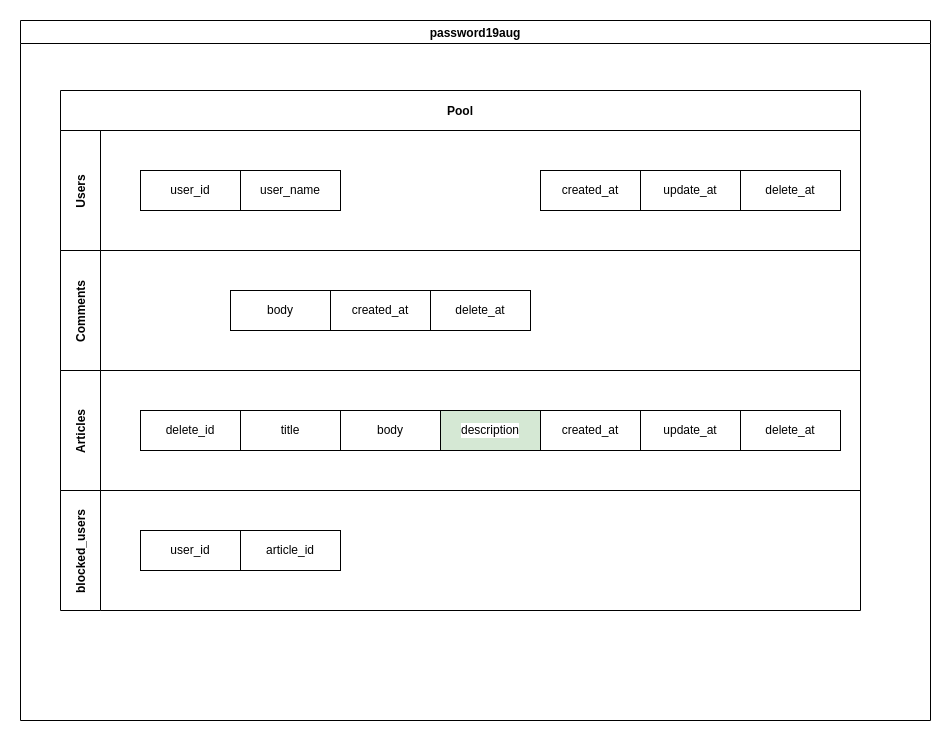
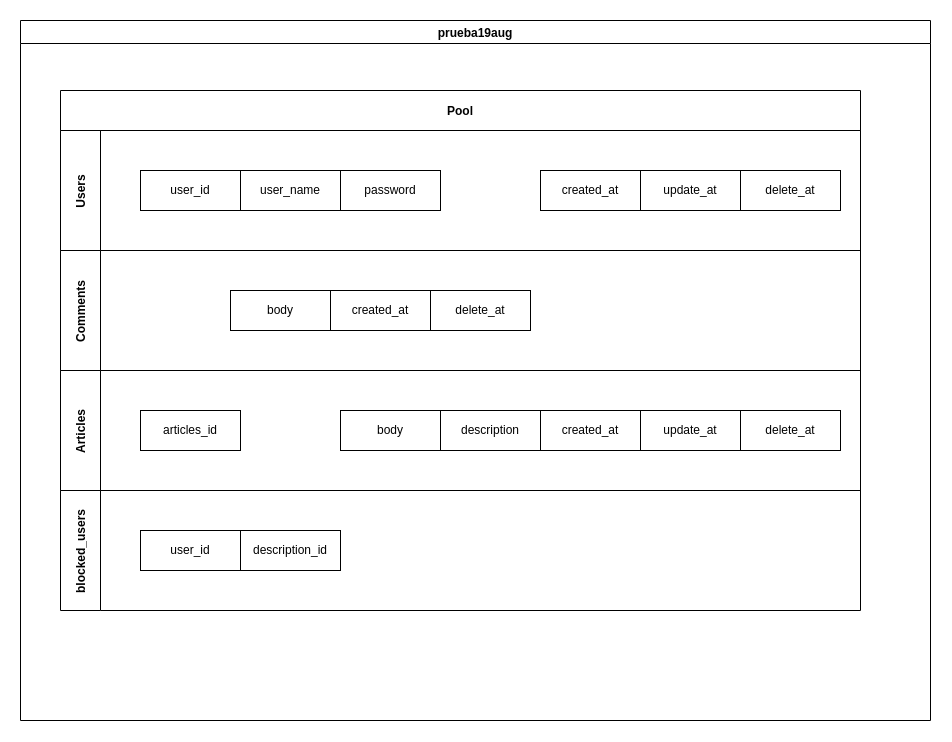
  <mxCell id="0" />
  <mxCell id="1" parent="0" />
- <mxCell id="2" value="password19aug" style="swimlane;labelBackgroundColor=default;" vertex="1" parent="1"><mxGeometry x="20" y="20" width="910" height="700" as="geometry" /></mxCell>
+ <mxCell id="2" value="prueba19aug" style="swimlane;labelBackgroundColor=default;" vertex="1" parent="1"><mxGeometry x="20" y="20" width="910" height="700" as="geometry" /></mxCell>
  <mxCell id="3" value="Pool" style="swimlane;childLayout=stackLayout;resizeParent=1;resizeParentMax=0;horizontal=1;startSize=40;horizontalStack=0;labelBackgroundColor=default;" vertex="1" parent="2"><mxGeometry x="40" y="70" width="800" height="400" as="geometry" /></mxCell>
  <mxCell id="4" value="Users" style="swimlane;startSize=40;horizontal=0;labelBackgroundColor=default;" vertex="1" parent="3"><mxGeometry y="40" width="800" height="120" as="geometry" /></mxCell>
  <mxCell id="5" value="user_id" style="whiteSpace=wrap;html=1;align=center;labelBackgroundColor=default;" vertex="1" parent="4"><mxGeometry x="80" y="40" width="100" height="40" as="geometry" /></mxCell>
  <mxCell id="6" value="user_name&lt;span style=&quot;color: rgba(0 , 0 , 0 , 0) ; font-family: monospace ; font-size: 0px&quot;&gt;%3CmxGraphModel%3E%3Croot%3E%3CmxCell%20id%3D%220%22%2F%3E%3CmxCell%20id%3D%221%22%20parent%3D%220%22%2F%3E%3CmxCell%20id%3D%222%22%20value%3D%22user_id%22%20style%3D%22whiteSpace%3Dwrap%3Bhtml%3D1%3Balign%3Dcenter%3BlabelBackgroundColor%3Ddefault%3B%22%20vertex%3D%221%22%20parent%3D%221%22%3E%3CmxGeometry%20x%3D%22240%22%20y%3D%22200%22%20width%3D%22100%22%20height%3D%2240%22%20as%3D%22geometry%22%2F%3E%3C%2FmxCell%3E%3C%2Froot%3E%3C%2FmxGraphModel%3E&lt;/span&gt;" style="whiteSpace=wrap;html=1;align=center;labelBackgroundColor=default;" vertex="1" parent="4"><mxGeometry x="180" y="40" width="100" height="40" as="geometry" /></mxCell>
+ <mxCell id="7" value="password" style="whiteSpace=wrap;html=1;align=center;labelBackgroundColor=default;" vertex="1" parent="4"><mxGeometry x="280" y="40" width="100" height="40" as="geometry" /></mxCell>
  <mxCell id="8" value="created_at" style="whiteSpace=wrap;html=1;align=center;labelBackgroundColor=default;" vertex="1" parent="4"><mxGeometry x="480" y="40" width="100" height="40" as="geometry" /></mxCell>
  <mxCell id="9" value="update_at" style="whiteSpace=wrap;html=1;align=center;labelBackgroundColor=default;" vertex="1" parent="4"><mxGeometry x="580" y="40" width="100" height="40" as="geometry" /></mxCell>
  <mxCell id="10" value="delete_at" style="whiteSpace=wrap;html=1;align=center;labelBackgroundColor=default;" vertex="1" parent="4"><mxGeometry x="680" y="40" width="100" height="40" as="geometry" /></mxCell>
  <mxCell id="11" value="Comments" style="swimlane;startSize=40;horizontal=0;labelBackgroundColor=default;" vertex="1" parent="3"><mxGeometry y="160" width="800" height="120" as="geometry" /></mxCell>
  <mxCell id="12" value="body" style="whiteSpace=wrap;html=1;align=center;labelBackgroundColor=default;" vertex="1" parent="11"><mxGeometry x="170" y="40" width="100" height="40" as="geometry" /></mxCell>
  <mxCell id="13" value="created_at" style="whiteSpace=wrap;html=1;align=center;labelBackgroundColor=default;" vertex="1" parent="11"><mxGeometry x="270" y="40" width="100" height="40" as="geometry" /></mxCell>
  <mxCell id="14" value="delete_at" style="whiteSpace=wrap;html=1;align=center;labelBackgroundColor=default;" vertex="1" parent="11"><mxGeometry x="370" y="40" width="100" height="40" as="geometry" /></mxCell>
  <mxCell id="15" value="Articles" style="swimlane;startSize=40;horizontal=0;labelBackgroundColor=default;" vertex="1" parent="3"><mxGeometry y="280" width="800" height="120" as="geometry" /></mxCell>
- <mxCell id="16" value="delete_id" style="whiteSpace=wrap;html=1;align=center;labelBackgroundColor=default;" vertex="1" parent="15"><mxGeometry x="80" y="40" width="100" height="40" as="geometry" /></mxCell>
- <mxCell id="17" value="title" style="whiteSpace=wrap;html=1;align=center;labelBackgroundColor=default;" vertex="1" parent="15"><mxGeometry x="180" y="40" width="100" height="40" as="geometry" /></mxCell>
+ <mxCell id="16" value="articles_id" style="whiteSpace=wrap;html=1;align=center;labelBackgroundColor=default;" vertex="1" parent="15"><mxGeometry x="80" y="40" width="100" height="40" as="geometry" /></mxCell>
  <mxCell id="18" value="body" style="whiteSpace=wrap;html=1;align=center;labelBackgroundColor=default;" vertex="1" parent="15"><mxGeometry x="280" y="40" width="100" height="40" as="geometry" /></mxCell>
- <mxCell id="19" value="description" style="whiteSpace=wrap;html=1;align=center;labelBackgroundColor=default;fillColor=#d5e8d4;" vertex="1" parent="15"><mxGeometry x="380" y="40" width="100" height="40" as="geometry" /></mxCell>
+ <mxCell id="19" value="description" style="whiteSpace=wrap;html=1;align=center;labelBackgroundColor=default;" vertex="1" parent="15"><mxGeometry x="380" y="40" width="100" height="40" as="geometry" /></mxCell>
  <mxCell id="20" value="created_at" style="whiteSpace=wrap;html=1;align=center;labelBackgroundColor=default;" vertex="1" parent="15"><mxGeometry x="480" y="40" width="100" height="40" as="geometry" /></mxCell>
  <mxCell id="21" value="update_at" style="whiteSpace=wrap;html=1;align=center;labelBackgroundColor=default;" vertex="1" parent="15"><mxGeometry x="580" y="40" width="100" height="40" as="geometry" /></mxCell>
  <mxCell id="22" value="delete_at" style="whiteSpace=wrap;html=1;align=center;labelBackgroundColor=default;" vertex="1" parent="15"><mxGeometry x="680" y="40" width="100" height="40" as="geometry" /></mxCell>
  <mxCell id="23" value="blocked_users" style="swimlane;startSize=40;horizontal=0;labelBackgroundColor=default;" vertex="1" parent="2"><mxGeometry x="40" y="470" width="800" height="120" as="geometry" /></mxCell>
  <mxCell id="24" value="user_id" style="whiteSpace=wrap;html=1;align=center;labelBackgroundColor=default;" vertex="1" parent="23"><mxGeometry x="80" y="40" width="100" height="40" as="geometry" /></mxCell>
- <mxCell id="25" value="article_id" style="whiteSpace=wrap;html=1;align=center;labelBackgroundColor=default;" vertex="1" parent="23"><mxGeometry x="180" y="40" width="100" height="40" as="geometry" /></mxCell>
+ <mxCell id="25" value="description_id" style="whiteSpace=wrap;html=1;align=center;labelBackgroundColor=default;" vertex="1" parent="23"><mxGeometry x="180" y="40" width="100" height="40" as="geometry" /></mxCell>
